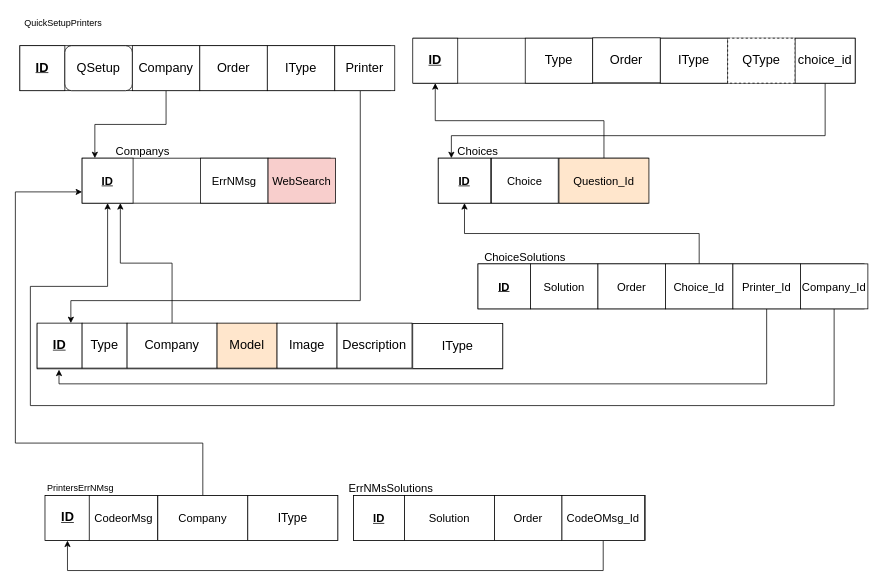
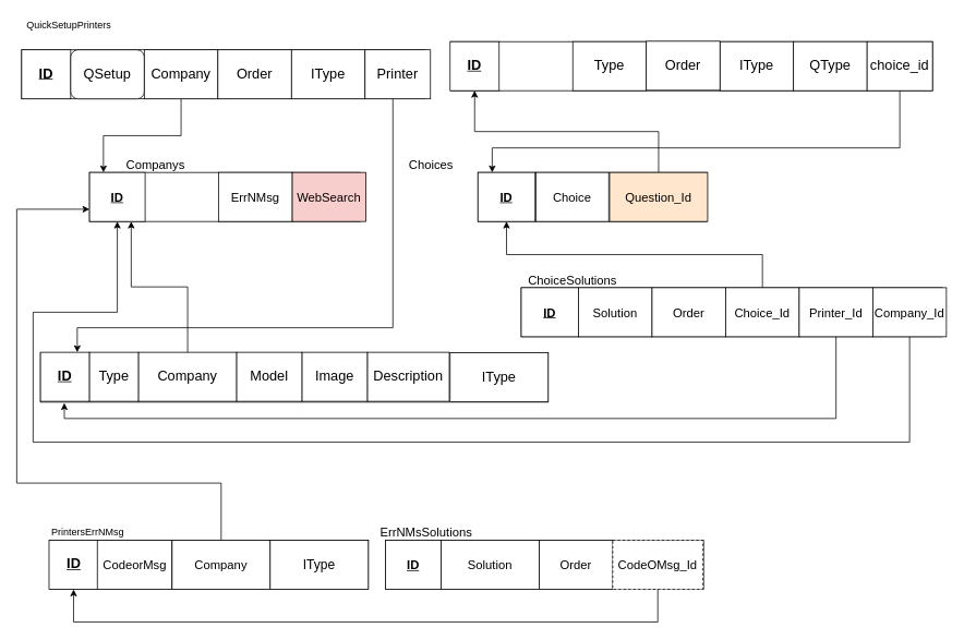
  <mxCell id="0" />
  <mxCell id="1" parent="0" />
  <mxCell id="2" value="" style="rounded=0;whiteSpace=wrap;html=1;" parent="1" vertex="1"><mxGeometry x="26" y="60" width="494" height="60" as="geometry" /></mxCell>
  <mxCell id="3" value="QuickSetupPrinters" style="text;html=1;strokeColor=none;fillColor=none;align=center;verticalAlign=middle;whiteSpace=wrap;rounded=0;" parent="1" vertex="1"><mxGeometry x="64" y="20" width="40" height="20" as="geometry" /></mxCell>
  <mxCell id="4" value="&lt;u&gt;&lt;font style=&quot;font-size: 17px&quot;&gt;ID&lt;/font&gt;&lt;/u&gt;" style="rounded=0;whiteSpace=wrap;html=1;fontStyle=1" parent="1" vertex="1"><mxGeometry x="26" y="60" width="60" height="60" as="geometry" /></mxCell>
  <mxCell id="5" value="&lt;span&gt;&lt;font style=&quot;font-size: 17px&quot;&gt;QSetup&lt;/font&gt;&lt;/span&gt;" style="whiteSpace=wrap;html=1;fontStyle=0;rounded=1;" parent="1" vertex="1"><mxGeometry x="86" y="60" width="90" height="60" as="geometry" /></mxCell>
  <mxCell id="6" style="edgeStyle=orthogonalEdgeStyle;rounded=0;orthogonalLoop=1;jettySize=auto;html=1;exitX=0.5;exitY=1;exitDx=0;exitDy=0;entryX=0.25;entryY=0;entryDx=0;entryDy=0;" parent="1" source="7" target="36" edge="1"><mxGeometry relative="1" as="geometry" /></mxCell>
  <mxCell id="7" value="&lt;span&gt;&lt;font style=&quot;font-size: 17px&quot;&gt;Company&lt;/font&gt;&lt;/span&gt;" style="rounded=0;whiteSpace=wrap;html=1;fontStyle=0" parent="1" vertex="1"><mxGeometry x="176" y="60" width="90" height="60" as="geometry" /></mxCell>
  <mxCell id="8" value="&lt;span&gt;&lt;font style=&quot;font-size: 17px&quot;&gt;Order&lt;/font&gt;&lt;/span&gt;" style="rounded=0;whiteSpace=wrap;html=1;fontStyle=0" parent="1" vertex="1"><mxGeometry x="266" y="60" width="90" height="60" as="geometry" /></mxCell>
  <mxCell id="9" value="&lt;span style=&quot;font-size: 17px&quot;&gt;IType&lt;/span&gt;" style="rounded=0;whiteSpace=wrap;html=1;fontStyle=0" parent="1" vertex="1"><mxGeometry x="356" y="60" width="90" height="60" as="geometry" /></mxCell>
  <mxCell id="10" value="" style="rounded=0;whiteSpace=wrap;html=1;" parent="1" vertex="1"><mxGeometry x="49" y="431" width="621" height="60" as="geometry" /></mxCell>
  <mxCell id="11" value="&lt;u&gt;&lt;font style=&quot;font-size: 17px&quot;&gt;ID&lt;/font&gt;&lt;/u&gt;" style="rounded=0;whiteSpace=wrap;html=1;fontStyle=1" parent="1" vertex="1"><mxGeometry x="49" y="430" width="60" height="60" as="geometry" /></mxCell>
  <mxCell id="12" value="&lt;span&gt;&lt;font style=&quot;font-size: 17px&quot;&gt;Type&lt;/font&gt;&lt;/span&gt;" style="rounded=0;whiteSpace=wrap;html=1;fontStyle=0" parent="1" vertex="1"><mxGeometry x="109" y="430" width="60" height="60" as="geometry" /></mxCell>
  <mxCell id="13" style="edgeStyle=orthogonalEdgeStyle;rounded=0;orthogonalLoop=1;jettySize=auto;html=1;exitX=0.5;exitY=0;exitDx=0;exitDy=0;entryX=0.75;entryY=1;entryDx=0;entryDy=0;" parent="1" source="14" target="36" edge="1"><mxGeometry relative="1" as="geometry" /></mxCell>
  <mxCell id="14" value="&lt;span&gt;&lt;font style=&quot;font-size: 17px&quot;&gt;Company&lt;/font&gt;&lt;/span&gt;" style="rounded=0;whiteSpace=wrap;html=1;fontStyle=0" parent="1" vertex="1"><mxGeometry x="169" y="430" width="120" height="60" as="geometry" /></mxCell>
- <mxCell id="15" value="&lt;span&gt;&lt;font style=&quot;font-size: 17px&quot;&gt;Model&lt;/font&gt;&lt;/span&gt;" style="rounded=0;whiteSpace=wrap;html=1;fontStyle=0;fillColor=#ffe6cc;" parent="1" vertex="1"><mxGeometry x="289" y="430" width="80" height="60" as="geometry" /></mxCell>
+ <mxCell id="15" value="&lt;span&gt;&lt;font style=&quot;font-size: 17px&quot;&gt;Model&lt;/font&gt;&lt;/span&gt;" style="rounded=0;whiteSpace=wrap;html=1;fontStyle=0" parent="1" vertex="1"><mxGeometry x="289" y="430" width="80" height="60" as="geometry" /></mxCell>
  <mxCell id="16" value="&lt;span&gt;&lt;font style=&quot;font-size: 17px&quot;&gt;Image&lt;/font&gt;&lt;/span&gt;" style="rounded=0;whiteSpace=wrap;html=1;fontStyle=0" parent="1" vertex="1"><mxGeometry x="369" y="430" width="80" height="60" as="geometry" /></mxCell>
  <mxCell id="17" value="&lt;span&gt;&lt;font style=&quot;font-size: 17px&quot;&gt;Description&lt;/font&gt;&lt;/span&gt;" style="rounded=0;whiteSpace=wrap;html=1;fontStyle=0" parent="1" vertex="1"><mxGeometry x="449" y="430" width="100" height="60" as="geometry" /></mxCell>
  <mxCell id="18" value="&lt;span&gt;&lt;font style=&quot;font-size: 17px&quot;&gt;IType&lt;/font&gt;&lt;/span&gt;" style="rounded=0;whiteSpace=wrap;html=1;fontStyle=0" parent="1" vertex="1"><mxGeometry x="550" y="430.5" width="120" height="60" as="geometry" /></mxCell>
  <mxCell id="19" value="" style="rounded=0;whiteSpace=wrap;html=1;" parent="1" vertex="1"><mxGeometry x="551" y="50" width="589" height="60" as="geometry" /></mxCell>
  <mxCell id="20" value="&lt;u&gt;&lt;font style=&quot;font-size: 17px&quot;&gt;ID&lt;/font&gt;&lt;/u&gt;" style="rounded=0;whiteSpace=wrap;html=1;fontStyle=1" parent="1" vertex="1"><mxGeometry x="550" y="50" width="60" height="60" as="geometry" /></mxCell>
  <mxCell id="21" value="&lt;span&gt;&lt;font style=&quot;font-size: 17px&quot;&gt;IType&lt;/font&gt;&lt;/span&gt;" style="rounded=0;whiteSpace=wrap;html=1;fontStyle=0" parent="1" vertex="1"><mxGeometry x="880" y="50" width="90" height="60" as="geometry" /></mxCell>
  <mxCell id="22" value="" style="rounded=0;whiteSpace=wrap;html=1;fontStyle=0" parent="1" vertex="1"><mxGeometry x="637" y="351" width="515" height="60" as="geometry" /></mxCell>
  <mxCell id="23" value="&lt;span&gt;&lt;font style=&quot;font-size: 17px&quot;&gt;Type&lt;/font&gt;&lt;/span&gt;" style="rounded=0;whiteSpace=wrap;html=1;fontStyle=0" parent="1" vertex="1"><mxGeometry x="700" y="50" width="90" height="60" as="geometry" /></mxCell>
  <mxCell id="24" value="&lt;span&gt;&lt;font style=&quot;font-size: 17px&quot;&gt;Order&lt;/font&gt;&lt;/span&gt;" style="rounded=0;whiteSpace=wrap;html=1;fontStyle=0" parent="1" vertex="1"><mxGeometry x="790" y="49.5" width="90" height="60" as="geometry" /></mxCell>
  <mxCell id="25" value="" style="rounded=0;whiteSpace=wrap;html=1;" parent="1" vertex="1"><mxGeometry x="60" y="660" width="390" height="60" as="geometry" /></mxCell>
  <mxCell id="26" value="PrintersErrNMsg" style="text;html=1;strokeColor=none;fillColor=none;align=center;verticalAlign=middle;whiteSpace=wrap;rounded=0;" parent="1" vertex="1"><mxGeometry x="86.5" y="640" width="40" height="20" as="geometry" /></mxCell>
  <mxCell id="27" value="&lt;u&gt;&lt;font style=&quot;font-size: 17px&quot;&gt;ID&lt;/font&gt;&lt;/u&gt;" style="rounded=0;whiteSpace=wrap;html=1;fontStyle=1" parent="1" vertex="1"><mxGeometry x="59.5" y="660" width="60" height="60" as="geometry" /></mxCell>
  <mxCell id="28" value="CodeorMsg" style="rounded=0;whiteSpace=wrap;html=1;fontSize=15;" parent="1" vertex="1"><mxGeometry x="118.5" y="660" width="91" height="60" as="geometry" /></mxCell>
  <mxCell id="29" value="" style="rounded=0;whiteSpace=wrap;html=1;fontSize=15;" parent="1" vertex="1"><mxGeometry x="471" y="660" width="389" height="60" as="geometry" /></mxCell>
  <mxCell id="30" style="edgeStyle=orthogonalEdgeStyle;rounded=0;orthogonalLoop=1;jettySize=auto;html=1;exitX=0.5;exitY=0;exitDx=0;exitDy=0;entryX=0;entryY=0.75;entryDx=0;entryDy=0;" parent="1" source="31" target="36" edge="1"><mxGeometry relative="1" as="geometry"><Array as="points"><mxPoint x="270" y="590" /><mxPoint x="20" y="590" /><mxPoint x="20" y="255" /></Array></mxGeometry></mxCell>
  <mxCell id="31" value="Company" style="rounded=0;whiteSpace=wrap;html=1;fontSize=15;" parent="1" vertex="1"><mxGeometry x="210" y="660" width="120" height="60" as="geometry" /></mxCell>
  <mxCell id="32" value="IType" style="rounded=0;whiteSpace=wrap;html=1;fontSize=16;" parent="1" vertex="1"><mxGeometry x="330" y="660" width="120" height="60" as="geometry" /></mxCell>
- <mxCell id="33" value="&lt;span&gt;&lt;font style=&quot;font-size: 17px&quot;&gt;QType&lt;/font&gt;&lt;/span&gt;" style="rounded=0;whiteSpace=wrap;html=1;fontStyle=0;dashed=1;" parent="1" vertex="1"><mxGeometry x="970" y="50" width="90" height="60" as="geometry" /></mxCell>
+ <mxCell id="33" value="&lt;span&gt;&lt;font style=&quot;font-size: 17px&quot;&gt;QType&lt;/font&gt;&lt;/span&gt;" style="rounded=0;whiteSpace=wrap;html=1;fontStyle=0" parent="1" vertex="1"><mxGeometry x="970" y="50" width="90" height="60" as="geometry" /></mxCell>
  <mxCell id="34" value="" style="rounded=0;whiteSpace=wrap;html=1;fontSize=15;" parent="1" vertex="1"><mxGeometry x="109" y="210" width="331" height="60" as="geometry" /></mxCell>
  <mxCell id="35" value="Companys" style="text;html=1;strokeColor=none;fillColor=none;align=center;verticalAlign=middle;whiteSpace=wrap;rounded=0;fontSize=15;" parent="1" vertex="1"><mxGeometry x="170" y="190" width="40" height="20" as="geometry" /></mxCell>
  <mxCell id="36" value="&lt;u&gt;ID&lt;/u&gt;" style="rounded=0;whiteSpace=wrap;html=1;fontSize=15;fontStyle=1" parent="1" vertex="1"><mxGeometry x="109" y="210" width="68" height="60" as="geometry" /></mxCell>
  <mxCell id="37" value="&lt;u&gt;ID&lt;/u&gt;" style="rounded=0;whiteSpace=wrap;html=1;fontSize=15;fontStyle=1" parent="1" vertex="1"><mxGeometry x="637" y="351" width="70" height="60" as="geometry" /></mxCell>
  <mxCell id="38" value="Solution" style="rounded=0;whiteSpace=wrap;html=1;fontSize=15;" parent="1" vertex="1"><mxGeometry x="707" y="351" width="90" height="60" as="geometry" /></mxCell>
  <mxCell id="39" value="Order" style="rounded=0;whiteSpace=wrap;html=1;fontSize=15;" parent="1" vertex="1"><mxGeometry x="797" y="351" width="90" height="60" as="geometry" /></mxCell>
  <mxCell id="40" style="edgeStyle=orthogonalEdgeStyle;rounded=0;orthogonalLoop=1;jettySize=auto;html=1;exitX=0.5;exitY=0;exitDx=0;exitDy=0;entryX=0.5;entryY=1;entryDx=0;entryDy=0;" parent="1" source="41" target="51" edge="1"><mxGeometry relative="1" as="geometry" /></mxCell>
  <mxCell id="41" value="Choice_Id" style="rounded=0;whiteSpace=wrap;html=1;fontSize=15;" parent="1" vertex="1"><mxGeometry x="887" y="351" width="90" height="60" as="geometry" /></mxCell>
  <mxCell id="42" value="ChoiceSolutions" style="text;html=1;strokeColor=none;fillColor=none;align=center;verticalAlign=middle;whiteSpace=wrap;rounded=0;fontSize=15;" parent="1" vertex="1"><mxGeometry x="680" y="331" width="40" height="20" as="geometry" /></mxCell>
  <mxCell id="43" value="&lt;u&gt;ID&lt;/u&gt;" style="rounded=0;whiteSpace=wrap;html=1;fontSize=15;fontStyle=1" parent="1" vertex="1"><mxGeometry x="471" y="660" width="68" height="60" as="geometry" /></mxCell>
  <mxCell id="44" value="Solution" style="rounded=0;whiteSpace=wrap;html=1;fontSize=15;" parent="1" vertex="1"><mxGeometry x="539" y="660" width="120" height="60" as="geometry" /></mxCell>
  <mxCell id="45" value="Order" style="rounded=0;whiteSpace=wrap;html=1;fontSize=15;" parent="1" vertex="1"><mxGeometry x="659" y="660" width="90" height="60" as="geometry" /></mxCell>
  <mxCell id="46" style="edgeStyle=orthogonalEdgeStyle;rounded=0;orthogonalLoop=1;jettySize=auto;html=1;entryX=0.5;entryY=1;entryDx=0;entryDy=0;" parent="1" source="47" target="27" edge="1"><mxGeometry relative="1" as="geometry"><Array as="points"><mxPoint x="804" y="760" /><mxPoint x="90" y="760" /></Array></mxGeometry></mxCell>
- <mxCell id="47" value="CodeOMsg_Id" style="rounded=0;whiteSpace=wrap;html=1;fontSize=15;" parent="1" vertex="1"><mxGeometry x="749" y="660" width="110" height="60" as="geometry" /></mxCell>
+ <mxCell id="47" value="CodeOMsg_Id" style="rounded=0;whiteSpace=wrap;html=1;fontSize=15;dashed=1;" parent="1" vertex="1"><mxGeometry x="749" y="660" width="110" height="60" as="geometry" /></mxCell>
  <mxCell id="48" value="ErrNMsSolutions" style="text;html=1;strokeColor=none;fillColor=none;align=center;verticalAlign=middle;whiteSpace=wrap;rounded=0;fontSize=15;" parent="1" vertex="1"><mxGeometry x="501" y="640" width="40" height="20" as="geometry" /></mxCell>
  <mxCell id="49" value="" style="rounded=0;whiteSpace=wrap;html=1;fontSize=15;" parent="1" vertex="1"><mxGeometry x="584" y="210" width="280" height="60" as="geometry" /></mxCell>
- <mxCell id="50" value="Choices" style="text;html=1;strokeColor=none;fillColor=none;align=center;verticalAlign=middle;whiteSpace=wrap;rounded=0;fontSize=15;" parent="1" vertex="1"><mxGeometry x="617" y="190" width="40" height="20" as="geometry" /></mxCell>
+ <mxCell id="50" value="Choices" style="text;html=1;strokeColor=none;fillColor=none;align=center;verticalAlign=middle;whiteSpace=wrap;rounded=0;fontSize=15;" parent="1" vertex="1"><mxGeometry x="507" y="190" width="40" height="20" as="geometry" /></mxCell>
  <mxCell id="51" value="&lt;u&gt;ID&lt;/u&gt;" style="rounded=0;whiteSpace=wrap;html=1;fontSize=15;fontStyle=1" parent="1" vertex="1"><mxGeometry x="584" y="210" width="70" height="60" as="geometry" /></mxCell>
  <mxCell id="52" style="edgeStyle=orthogonalEdgeStyle;rounded=0;orthogonalLoop=1;jettySize=auto;html=1;exitX=0.5;exitY=0;exitDx=0;exitDy=0;entryX=0.5;entryY=1;entryDx=0;entryDy=0;" parent="1" source="53" target="20" edge="1"><mxGeometry relative="1" as="geometry" /></mxCell>
  <mxCell id="53" value="&lt;span&gt;Question_Id&lt;/span&gt;" style="rounded=0;whiteSpace=wrap;html=1;fontSize=15;fontStyle=0;fillColor=#ffe6cc;" parent="1" vertex="1"><mxGeometry x="745" y="210" width="120" height="60" as="geometry" /></mxCell>
  <mxCell id="54" value="Choice" style="rounded=0;whiteSpace=wrap;html=1;fontSize=15;" parent="1" vertex="1"><mxGeometry x="655" y="210" width="89" height="60" as="geometry" /></mxCell>
  <mxCell id="55" value="ErrNMsg" style="rounded=0;whiteSpace=wrap;html=1;fontSize=15;" parent="1" vertex="1"><mxGeometry x="267" y="210" width="90" height="60" as="geometry" /></mxCell>
  <mxCell id="56" value="WebSearch" style="rounded=0;whiteSpace=wrap;html=1;fontSize=15;fillColor=#f8cecc;" parent="1" vertex="1"><mxGeometry x="357" y="210" width="90" height="60" as="geometry" /></mxCell>
  <mxCell id="57" style="edgeStyle=orthogonalEdgeStyle;rounded=0;orthogonalLoop=1;jettySize=auto;html=1;exitX=0.5;exitY=1;exitDx=0;exitDy=0;entryX=0.047;entryY=1.017;entryDx=0;entryDy=0;entryPerimeter=0;" parent="1" source="58" target="10" edge="1"><mxGeometry relative="1" as="geometry" /></mxCell>
  <mxCell id="58" value="Printer_Id" style="rounded=0;whiteSpace=wrap;html=1;fontSize=15;" parent="1" vertex="1"><mxGeometry x="977" y="351" width="90" height="60" as="geometry" /></mxCell>
  <mxCell id="59" style="edgeStyle=orthogonalEdgeStyle;rounded=0;orthogonalLoop=1;jettySize=auto;html=1;exitX=0.5;exitY=1;exitDx=0;exitDy=0;entryX=0.5;entryY=1;entryDx=0;entryDy=0;" parent="1" source="60" target="36" edge="1"><mxGeometry relative="1" as="geometry"><Array as="points"><mxPoint x="1112" y="540" /><mxPoint x="40" y="540" /><mxPoint x="40" y="381" /><mxPoint x="143" y="381" /></Array></mxGeometry></mxCell>
  <mxCell id="60" value="Company_Id" style="rounded=0;whiteSpace=wrap;html=1;fontSize=15;" parent="1" vertex="1"><mxGeometry x="1067" y="351" width="90" height="60" as="geometry" /></mxCell>
  <mxCell id="61" style="edgeStyle=orthogonalEdgeStyle;rounded=0;orthogonalLoop=1;jettySize=auto;html=1;entryX=0.75;entryY=0;entryDx=0;entryDy=0;" parent="1" source="62" target="11" edge="1"><mxGeometry relative="1" as="geometry"><Array as="points"><mxPoint x="480" y="400" /><mxPoint x="94" y="400" /></Array></mxGeometry></mxCell>
  <mxCell id="62" value="&lt;span style=&quot;font-size: 17px&quot;&gt;Printer&lt;/span&gt;" style="rounded=0;whiteSpace=wrap;html=1;fontStyle=0" parent="1" vertex="1"><mxGeometry x="446" y="60" width="80" height="60" as="geometry" /></mxCell>
  <mxCell id="63" style="edgeStyle=orthogonalEdgeStyle;rounded=0;orthogonalLoop=1;jettySize=auto;html=1;entryX=0.25;entryY=0;entryDx=0;entryDy=0;" edge="1" parent="1" source="64" target="51"><mxGeometry relative="1" as="geometry"><Array as="points"><mxPoint x="1100" y="180" /><mxPoint x="602" y="180" /></Array></mxGeometry></mxCell>
  <mxCell id="64" value="&lt;span&gt;&lt;font style=&quot;font-size: 17px&quot;&gt;choice_id&lt;/font&gt;&lt;/span&gt;" style="rounded=0;whiteSpace=wrap;html=1;fontStyle=0" vertex="1" parent="1"><mxGeometry x="1060" y="50" width="80" height="60" as="geometry" /></mxCell>
